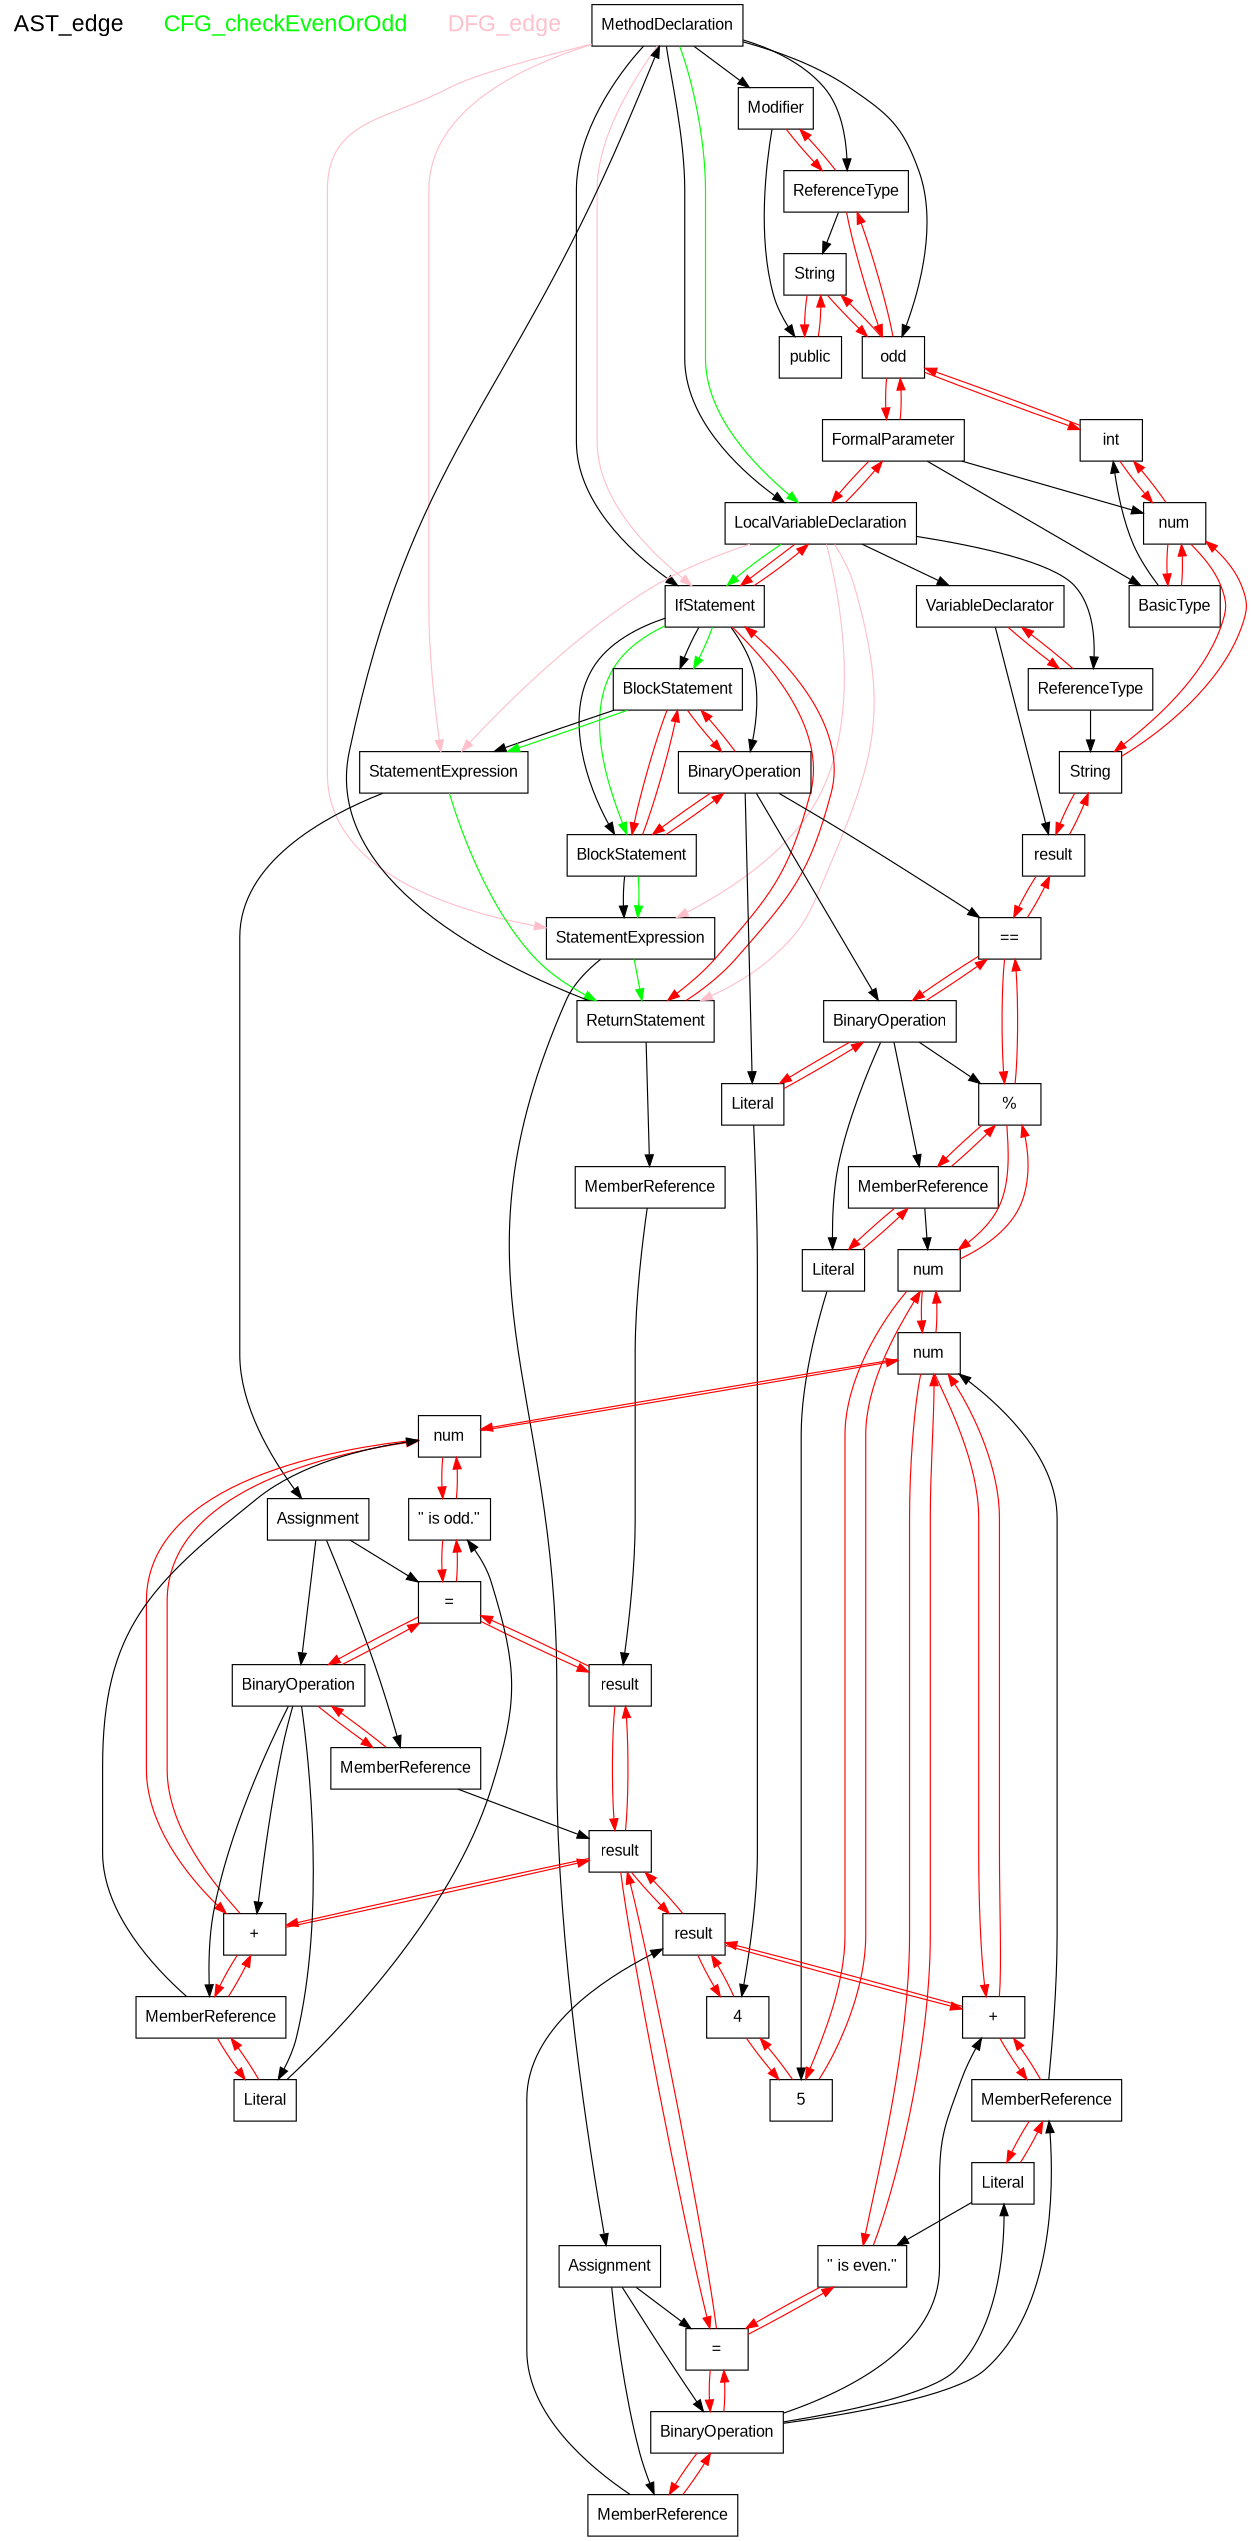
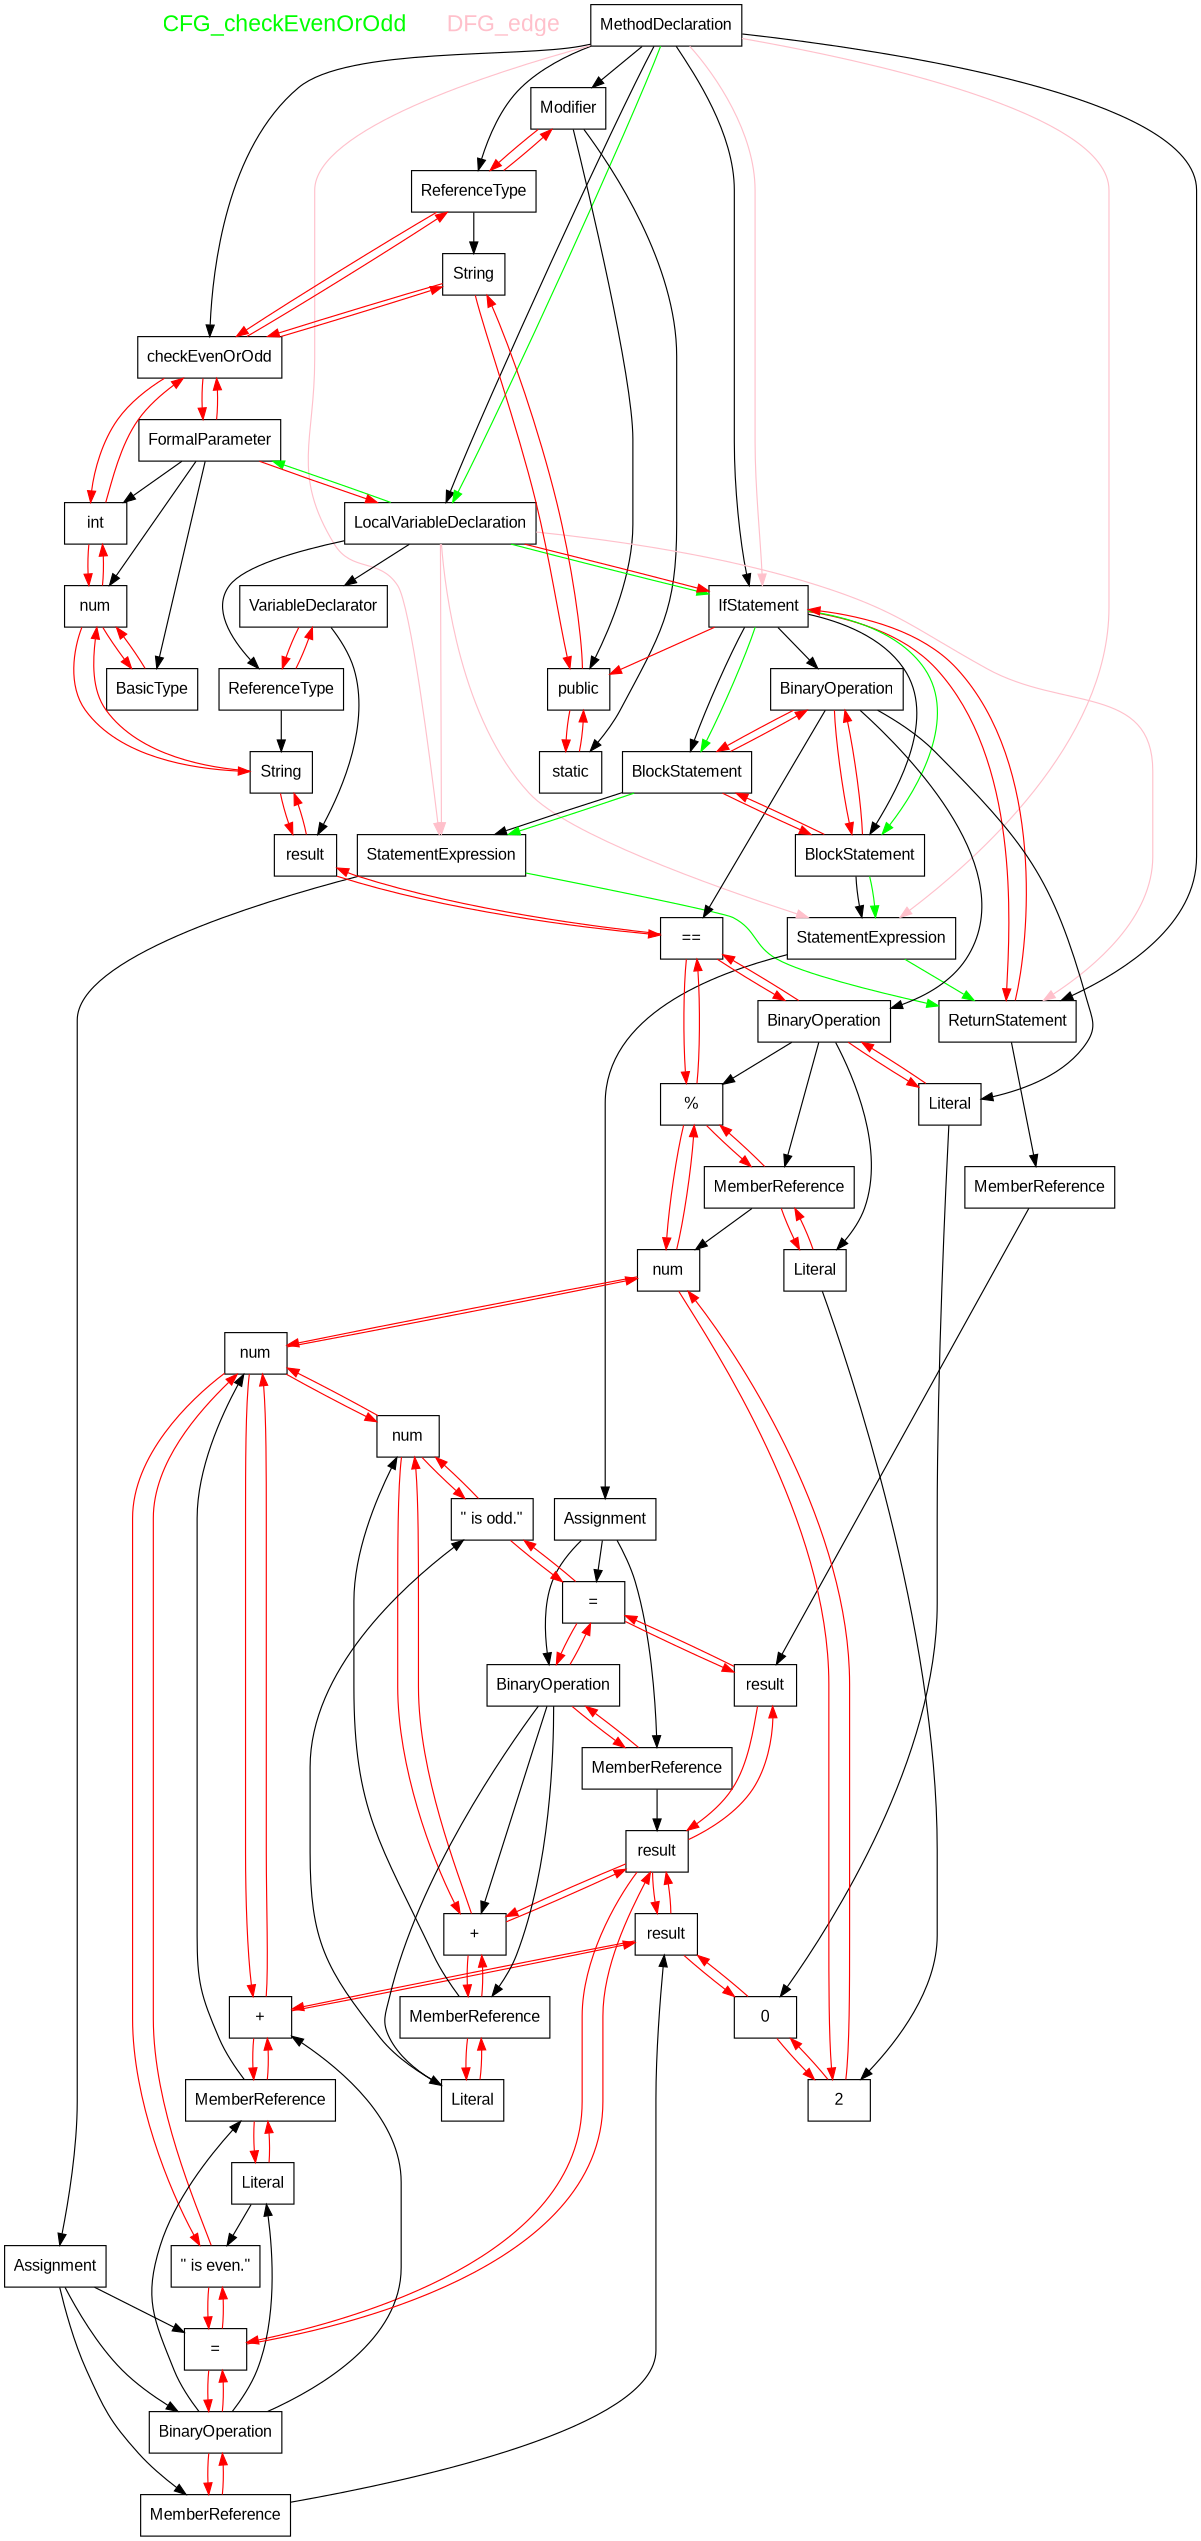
  digraph {
    node [fontname=Arial shape=box]
    edge [color=red]
-   n1 [fontcolor=black fontsize=20 label=AST_edge shape=plaintext]
    n2 [fontcolor=green fontsize=20 label=CFG_checkEvenOrOdd shape=plaintext]
    n3 [fontcolor=pink fontsize=20 label=DFG_edge shape=plaintext]
    n4 [label=MethodDeclaration]
    n5 [label=Modifier]
    n6 [label=ReferenceType]
-   n7 [label=odd]
+   n7 [label=checkEvenOrOdd]
    n8 [label=LocalVariableDeclaration]
    n9 [label=IfStatement]
    n10 [label=StatementExpression]
    n11 [label=StatementExpression]
    n12 [label=ReturnStatement]
+   n13 [label=static]
    n14 [label=public]
    n15 [label=String]
    n16 [label=FormalParameter]
    n17 [label=int]
    n18 [label=BasicType]
    n19 [label=num]
    n20 [label=ReferenceType]
    n21 [label=VariableDeclarator]
    n22 [label=BinaryOperation]
    n23 [label=BlockStatement]
    n24 [label=BlockStatement]
    n25 [label=Assignment]
    n26 [label=Assignment]
    n27 [label=MemberReference]
    n28 [label=String]
    n29 [label=result]
    n30 [label="=="]
    n31 [label=BinaryOperation]
    n32 [label="%"]
    n33 [label=Literal]
    n34 [label=MemberReference]
    n35 [label=Literal]
-   n36 [label=4]
+   n36 [label=0]
    n37 [label=num]
-   n38 [label=5]
+   n38 [label=2]
    n39 [label=num]
    n40 [label="+"]
    n41 [label="\" is even.\""]
    n42 [label=num]
    n43 [label=result]
    n44 [label=result]
    n45 [label=MemberReference]
    n46 [label=BinaryOperation]
    n47 [label="="]
    n48 [label=MemberReference]
    n49 [label=Literal]
    n50 [label="+"]
    n51 [label=result]
    n52 [label="\" is odd.\""]
    n53 [label=MemberReference]
    n54 [label=BinaryOperation]
    n55 [label="="]
    n56 [label=MemberReference]
    n57 [label=Literal]
    subgraph sub_1 {
      label=Legend
      style=dashed
-     n1
      n2
      n3
    }
    n4 -> n5 [color=black]
    n4 -> n6 [color=black]
    n4 -> n7 [color=black]
    n4 -> n8 [color=black]
    n4 -> n8 [color=green]
    n4 -> n9 [color=black]
    n4 -> n9 [color=pink]
    n4 -> n10 [color=pink]
    n4 -> n11 [color=pink]
-   n12 -> n4 [color=black]
+   n4 -> n12 [color=black]
    n5 -> n6
+   n5 -> n13 [color=black]
    n5 -> n14 [color=black]
    n6 -> n5
    n6 -> n7
    n6 -> n15 [color=black]
    n7 -> n6
    n7 -> n15
    n7 -> n16
    n7 -> n17
    n8 -> n9 [color=green]
    n8 -> n9
    n8 -> n10 [color=pink]
    n8 -> n11 [color=pink]
    n8 -> n12 [color=pink]
-   n8 -> n16
+   n8 -> n16 [color=green]
    n8 -> n20 [color=black]
    n8 -> n21 [color=black]
-   n9 -> n8
+   n9 -> n14
    n9 -> n12
    n9 -> n22 [color=black]
    n9 -> n23 [color=black]
    n9 -> n23 [color=green]
    n9 -> n24 [color=black]
    n9 -> n24 [color=green]
    n10 -> n12 [color=green]
    n10 -> n25 [color=black]
    n11 -> n12 [color=green]
    n11 -> n26 [color=black]
    n12 -> n9
    n12 -> n27 [color=black]
+   n13 -> n14
+   n14 -> n13
    n14 -> n15
    n15 -> n7
    n15 -> n14
    n16 -> n7
    n16 -> n8
    n16 -> n18 [color=black]
    n16 -> n19 [color=black]
    n17 -> n7
    n17 -> n19
-   n18 -> n17 [color=black]
+   n16 -> n17 [color=black]
    n18 -> n19
    n19 -> n17
    n19 -> n18
    n19 -> n28
    n20 -> n21
    n20 -> n28 [color=black]
    n21 -> n20
    n21 -> n29 [color=black]
    n22 -> n23
    n22 -> n24
    n22 -> n30 [color=black]
    n22 -> n31 [color=black]
    n22 -> n33 [color=black]
    n23 -> n10 [color=black]
    n23 -> n10 [color=green]
    n23 -> n22
    n23 -> n24
    n24 -> n11 [color=black]
    n24 -> n11 [color=green]
    n24 -> n22
    n24 -> n23
    n25 -> n45 [color=black]
    n25 -> n46 [color=black]
    n25 -> n47 [color=black]
    n26 -> n53 [color=black]
    n26 -> n54 [color=black]
    n26 -> n55 [color=black]
    n27 -> n51 [color=black]
    n28 -> n19
    n28 -> n29
    n29 -> n28
    n29 -> n30
    n30 -> n29
    n30 -> n31
    n30 -> n32
    n31 -> n30
    n31 -> n32 [color=black]
    n31 -> n33
    n31 -> n34 [color=black]
    n31 -> n35 [color=black]
    n32 -> n30
    n32 -> n34
    n32 -> n37
    n33 -> n31
    n33 -> n36 [color=black]
    n34 -> n32
    n34 -> n35
    n34 -> n37 [color=black]
    n35 -> n34
    n35 -> n38 [color=black]
    n36 -> n38
    n36 -> n43
    n37 -> n32
    n37 -> n38
    n37 -> n39
    n38 -> n36
    n38 -> n37
    n39 -> n37
    n39 -> n40
    n39 -> n41
    n39 -> n42
    n40 -> n39
    n40 -> n43
    n40 -> n48
    n41 -> n39
    n41 -> n47
    n42 -> n39
    n42 -> n50
    n42 -> n52
    n43 -> n36
    n43 -> n40
    n43 -> n44
    n44 -> n43
    n44 -> n47
    n44 -> n50
    n44 -> n51
    n45 -> n43 [color=black]
    n45 -> n46
    n46 -> n40 [color=black]
    n46 -> n45
    n46 -> n47
    n46 -> n48 [color=black]
    n46 -> n49 [color=black]
    n47 -> n41
    n47 -> n44
    n47 -> n46
    n48 -> n39 [color=black]
    n48 -> n40
    n48 -> n49
    n49 -> n41 [color=black]
    n49 -> n48
    n50 -> n42
    n50 -> n44
    n50 -> n56
    n51 -> n44
    n51 -> n55
    n52 -> n42
    n52 -> n55
    n53 -> n44 [color=black]
    n53 -> n54
    n54 -> n50 [color=black]
    n54 -> n53
    n54 -> n55
    n54 -> n56 [color=black]
    n54 -> n57 [color=black]
    n55 -> n51
    n55 -> n52
    n55 -> n54
    n56 -> n42 [color=black]
    n56 -> n50
    n56 -> n57
    n57 -> n52 [color=black]
    n57 -> n56
  }
